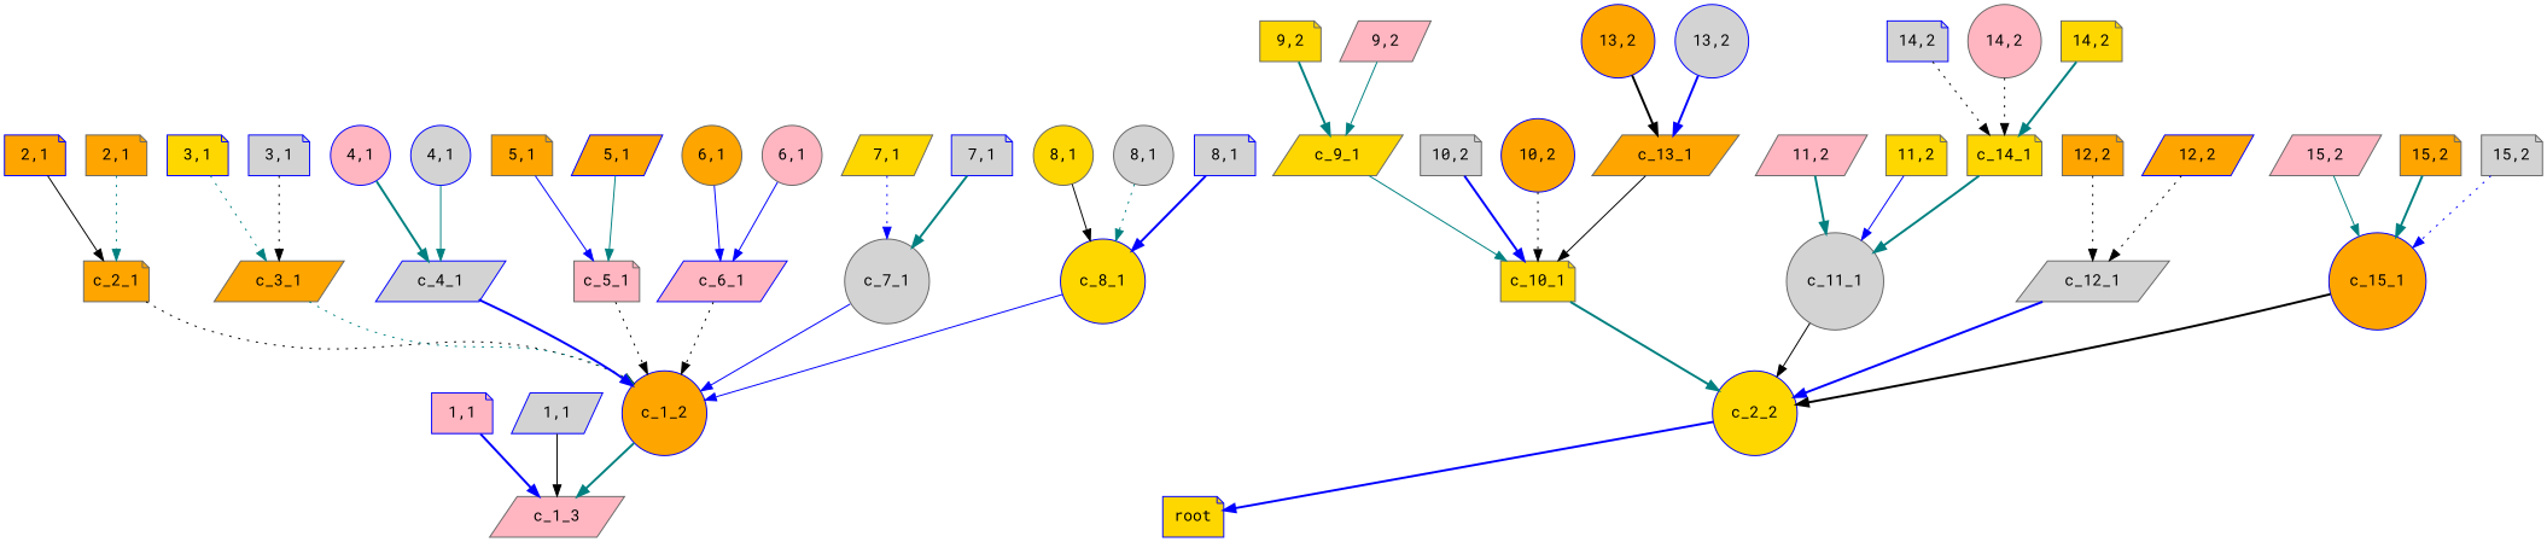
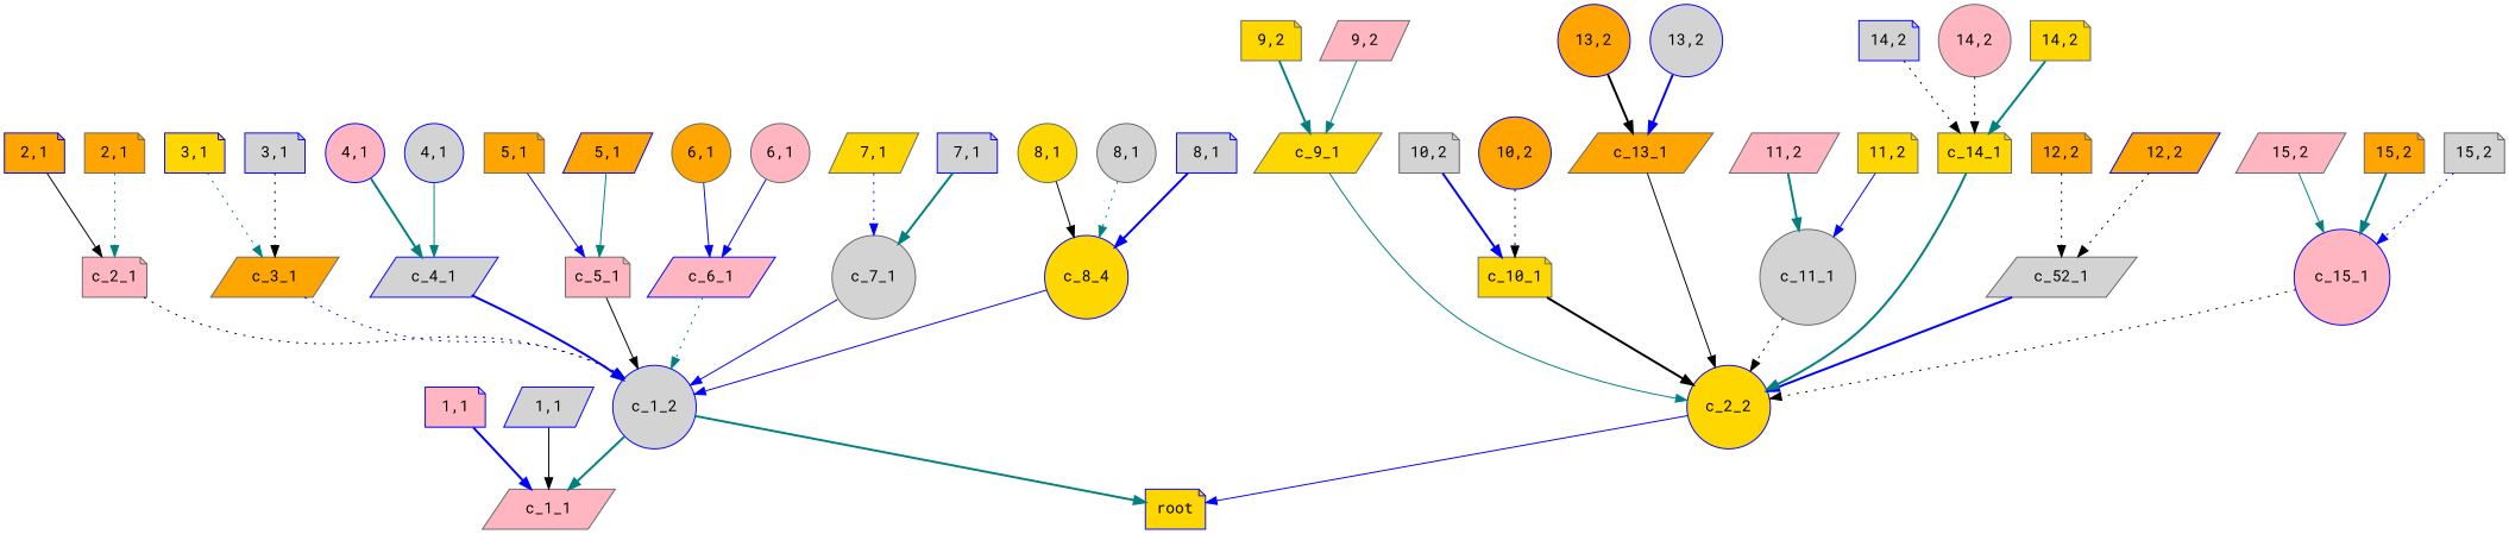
  digraph {
    fontname="Roboto Mono"
    node [color=gray40 fillcolor=lightgrey fontname="Roboto Mono" shape=note style=filled]
    edge [color=teal fontname="Roboto Mono" style=bold]
    n1 [color=blue fillcolor=lightpink label="1,1"]
-   c_1_1 [fillcolor=lightpink shape=parallelogram label=c_1_3]
+   c_1_1 [fillcolor=lightpink shape=parallelogram]
    n3 [color=blue label="1,1" shape=parallelogram]
    n4 [color=blue fillcolor=orange label="2,1"]
-   c_2_1 [fillcolor=orange]
-   c_1_2 [color=blue fillcolor=orange shape=circle]
+   c_2_1 [fillcolor=lightpink]
+   c_1_2 [color=blue shape=circle]
    n7 [fillcolor=orange label="2,1"]
    n8 [color=blue fillcolor=gold label="3,1"]
    c_3_1 [fillcolor=orange shape=parallelogram]
    n10 [color=blue label="3,1"]
    n11 [color=blue fillcolor=lightpink label="4,1" shape=circle]
    c_4_1 [color=blue shape=parallelogram]
    n13 [color=blue label="4,1" shape=circle]
    n14 [fillcolor=orange label="5,1"]
    c_5_1 [fillcolor=lightpink]
    n16 [color=blue fillcolor=orange label="5,1" shape=parallelogram]
    n17 [fillcolor=orange label="6,1" shape=circle]
    c_6_1 [color=blue fillcolor=lightpink shape=parallelogram]
    n19 [fillcolor=lightpink label="6,1" shape=circle]
    n20 [fillcolor=gold label="7,1" shape=parallelogram]
    c_7_1 [shape=circle]
    n22 [color=blue label="7,1"]
    n23 [fillcolor=gold label="8,1" shape=circle]
-   c_8_1 [color=blue fillcolor=gold shape=circle]
+   c_8_1 [color=blue fillcolor=gold shape=circle label=c_8_4]
    n25 [label="8,1" shape=circle]
    n26 [color=blue label="8,1"]
    n27 [fillcolor=gold label="9,2"]
    c_9_1 [fillcolor=gold shape=parallelogram]
    c_2_2 [color=blue fillcolor=gold shape=circle]
    n30 [fillcolor=lightpink label="9,2" shape=parallelogram]
    n31 [label="10,2"]
    c_10_1 [fillcolor=gold]
    n33 [color=blue fillcolor=orange label="10,2" shape=circle]
    n34 [fillcolor=lightpink label="11,2" shape=parallelogram]
    c_11_1 [shape=circle]
    n36 [fillcolor=gold label="11,2"]
    n37 [fillcolor=orange label="12,2"]
-   c_12_1 [shape=parallelogram]
+   c_12_1 [shape=parallelogram label=c_52_1]
    n39 [color=blue fillcolor=orange label="12,2" shape=parallelogram]
    n40 [color=blue fillcolor=orange label="13,2" shape=circle]
    c_13_1 [fillcolor=orange shape=parallelogram]
    n42 [color=blue label="13,2" shape=circle]
    n43 [color=blue label="14,2"]
    c_14_1 [fillcolor=gold]
    n45 [fillcolor=lightpink label="14,2" shape=circle]
    n46 [fillcolor=gold label="14,2"]
    n47 [fillcolor=lightpink label="15,2" shape=parallelogram]
-   c_15_1 [color=blue fillcolor=orange shape=circle]
+   c_15_1 [color=blue fillcolor=lightpink shape=circle]
    n49 [fillcolor=orange label="15,2"]
    n50 [label="15,2"]
    root [color=blue fillcolor=gold]
    n1 -> c_1_1 [color=blue]
    n3 -> c_1_1 [color=black style=solid]
    n4 -> c_2_1 [color=black style=solid]
    c_2_1 -> c_1_2 [color=black style=dotted]
    c_1_2 -> c_1_1
+   c_1_2 -> root
    n7 -> c_2_1 [style=dotted]
    n8 -> c_3_1 [style=dotted]
-   c_3_1 -> c_1_2 [style=dotted]
+   c_3_1 -> c_1_2 [color=blue style=dotted]
    n10 -> c_3_1 [color=black style=dotted]
    n11 -> c_4_1
    c_4_1 -> c_1_2 [color=blue]
    n13 -> c_4_1 [style=solid]
    n14 -> c_5_1 [color=blue style=solid]
-   c_5_1 -> c_1_2 [color=black style=dotted]
+   c_5_1 -> c_1_2 [color=black style=solid]
    n16 -> c_5_1 [style=solid]
    n17 -> c_6_1 [color=blue style=solid]
-   c_6_1 -> c_1_2 [color=black style=dotted]
+   c_6_1 -> c_1_2 [style=dotted]
    n19 -> c_6_1 [color=blue style=solid]
    n20 -> c_7_1 [color=blue style=dotted]
    c_7_1 -> c_1_2 [color=blue style=solid]
    n22 -> c_7_1
    n23 -> c_8_1 [color=black style=solid]
    c_8_1 -> c_1_2 [color=blue style=solid]
    n25 -> c_8_1 [style=dotted]
    n26 -> c_8_1 [color=blue]
    n27 -> c_9_1
-   c_9_1 -> c_10_1 [style=solid]
-   c_2_2 -> root [color=blue]
+   c_9_1 -> c_2_2 [style=solid]
+   c_2_2 -> root [color=blue style=solid]
    n30 -> c_9_1 [style=solid]
    n31 -> c_10_1 [color=blue]
-   c_10_1 -> c_2_2
+   c_10_1 -> c_2_2 [color=black]
    n33 -> c_10_1 [color=black style=dotted]
    n34 -> c_11_1
-   c_11_1 -> c_2_2 [color=black style=solid]
+   c_11_1 -> c_2_2 [color=black style=dotted]
    n36 -> c_11_1 [color=blue style=solid]
    n37 -> c_12_1 [color=black style=dotted]
    c_12_1 -> c_2_2 [color=blue]
    n39 -> c_12_1 [color=black style=dotted]
    n40 -> c_13_1 [color=black]
-   c_13_1 -> c_10_1 [color=black style=solid]
+   c_13_1 -> c_2_2 [color=black style=solid]
    n42 -> c_13_1 [color=blue]
    n43 -> c_14_1 [color=black style=dotted]
-   c_14_1 -> c_11_1
+   c_14_1 -> c_2_2
    n45 -> c_14_1 [color=black style=dotted]
    n46 -> c_14_1
    n47 -> c_15_1 [style=solid]
-   c_15_1 -> c_2_2 [color=black]
+   c_15_1 -> c_2_2 [color=black style=dotted]
    n49 -> c_15_1
    n50 -> c_15_1 [color=blue style=dotted]
  }
